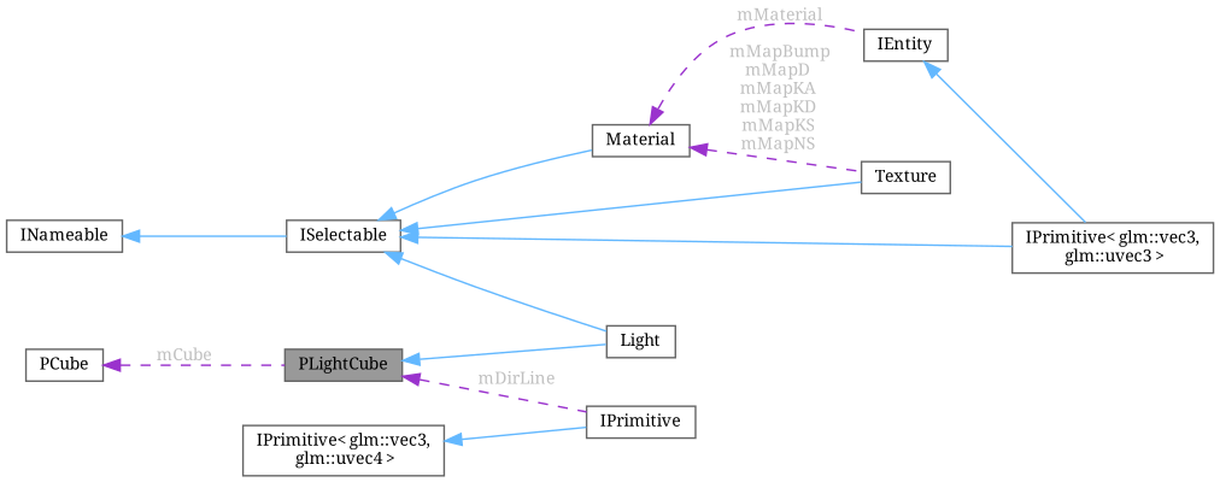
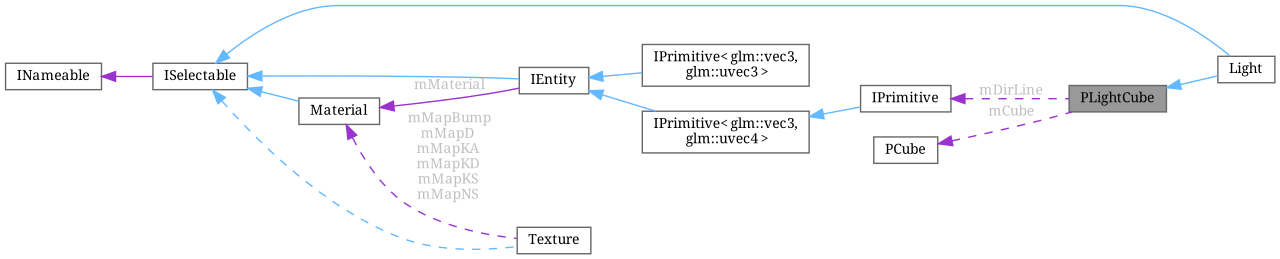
  digraph {
    fontname="Noto Serif"
    rankdir=LR
    node [color=gray40 fillcolor=white fontname="Noto Serif" fontsize=10 shape=box style=filled]
    edge [color=steelblue1 dir=back fontname="Noto Serif" fontsize=10 labelfontname=Helvetica labelfontsize=10 style=solid]
    n1 [fillcolor=grey60 fontcolor=black height=0.2 label=PLightCube width=0.4]
    n2 [height=0.2 label=Light width=0.4]
    n3 [height=0.2 label=ISelectable width=0.4]
    n4 [height=0.2 label=IEntity width=0.4]
    n5 [height=0.2 label=Material width=0.4]
    n6 [height=0.2 label=Texture width=0.4]
    n7 [height=0.2 label="IPrimitive\< glm::vec3,\l glm::uvec3 \>" width=0.4]
    n8 [height=0.2 label="IPrimitive\< glm::vec3,\l glm::uvec4 \>" width=0.4]
    n9 [height=0.2 label=INameable width=0.4]
    n10 [height=0.2 label=PCube width=0.4]
    n11 [height=0.2 label=IPrimitive width=0.4]
    n1 -> n2
    n3 -> n2
-   n3 -> n7
+   n3 -> n4
    n3 -> n5
-   n3 -> n6
+   n3 -> n6 [style=dashed]
    n4 -> n7
-   n5 -> n4 [color=darkorchid3 fontcolor=grey label=" mMaterial" style=dashed]
+   n4 -> n8
+   n5 -> n4 [color=darkorchid3 fontcolor=grey label=" mMaterial"]
    n5 -> n6 [color=darkorchid3 fontcolor=grey label=" mMapBump\nmMapD\nmMapKA\nmMapKD\nmMapKS\nmMapNS" style=dashed]
    n8 -> n11
-   n9 -> n3
+   n9 -> n3 [color=darkorchid3]
    n10 -> n1 [color=darkorchid3 fontcolor=grey label=" mCube" style=dashed]
-   n1 -> n11 [color=darkorchid3 fontcolor=grey label=" mDirLine" style=dashed]
+   n11 -> n1 [color=darkorchid3 fontcolor=grey label=" mDirLine" style=dashed]
  }
